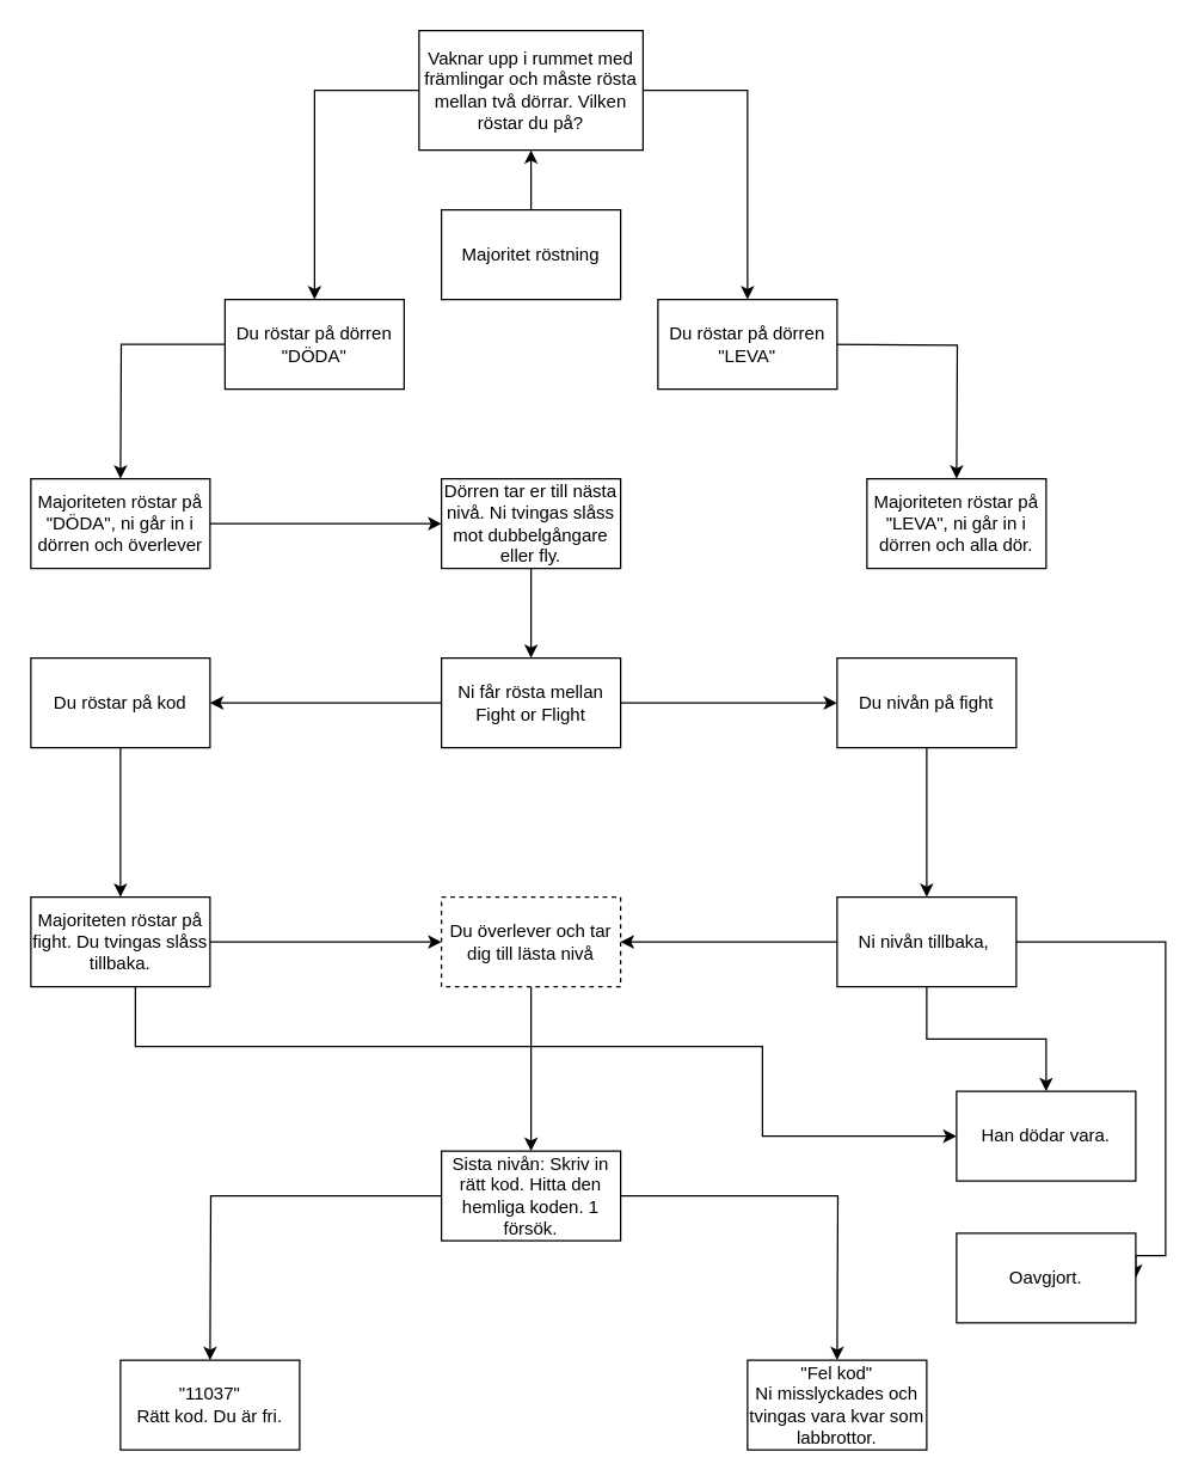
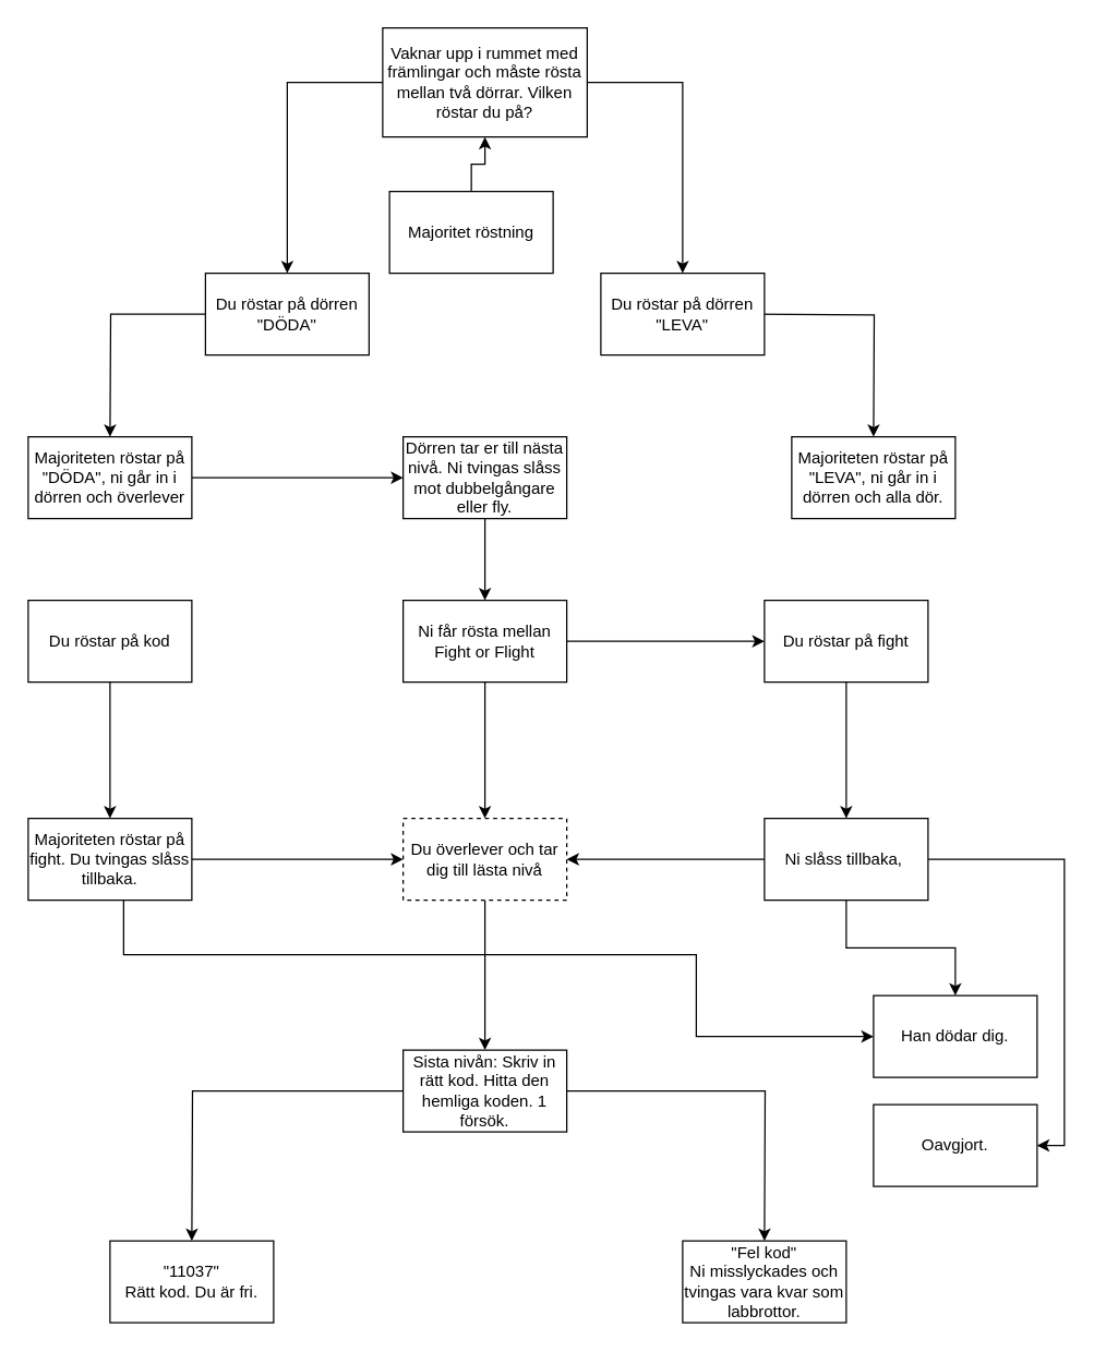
  <mxCell id="0" />
  <mxCell id="1" parent="0" />
  <mxCell id="2" style="edgeStyle=orthogonalEdgeStyle;rounded=0;orthogonalLoop=1;jettySize=auto;html=1;entryX=0.5;entryY=0;entryDx=0;entryDy=0;" parent="1" source="4" target="6" edge="1"><mxGeometry relative="1" as="geometry"><mxPoint x="210" y="240" as="targetPoint" /></mxGeometry></mxCell>
  <mxCell id="3" style="edgeStyle=orthogonalEdgeStyle;rounded=0;orthogonalLoop=1;jettySize=auto;html=1;entryX=0.5;entryY=0;entryDx=0;entryDy=0;" parent="1" source="4" target="8" edge="1"><mxGeometry relative="1" as="geometry"><mxPoint x="490" y="240" as="targetPoint" /></mxGeometry></mxCell>
  <mxCell id="4" value="Vaknar upp i rummet med främlingar och måste rösta mellan två dörrar. Vilken röstar du på?" style="rounded=0;whiteSpace=wrap;html=1;" parent="1" vertex="1"><mxGeometry x="280" y="20" width="150" height="80" as="geometry" /></mxCell>
  <mxCell id="5" style="edgeStyle=orthogonalEdgeStyle;rounded=0;orthogonalLoop=1;jettySize=auto;html=1;" parent="1" source="6" edge="1"><mxGeometry relative="1" as="geometry"><mxPoint x="80" y="320" as="targetPoint" /></mxGeometry></mxCell>
  <mxCell id="6" value="Du röstar på dörren &quot;DÖDA&quot;" style="rounded=0;whiteSpace=wrap;html=1;" parent="1" vertex="1"><mxGeometry x="150" y="200" width="120" height="60" as="geometry" /></mxCell>
  <mxCell id="7" style="edgeStyle=orthogonalEdgeStyle;rounded=0;orthogonalLoop=1;jettySize=auto;html=1;" parent="1" edge="1"><mxGeometry relative="1" as="geometry"><mxPoint x="640" y="320" as="targetPoint" /><mxPoint x="550" y="230" as="sourcePoint" /></mxGeometry></mxCell>
  <mxCell id="8" value="Du röstar på dörren &quot;LEVA&quot;" style="rounded=0;whiteSpace=wrap;html=1;" parent="1" vertex="1"><mxGeometry x="440" y="200" width="120" height="60" as="geometry" /></mxCell>
  <mxCell id="9" style="edgeStyle=orthogonalEdgeStyle;rounded=0;orthogonalLoop=1;jettySize=auto;html=1;entryX=0.5;entryY=1;entryDx=0;entryDy=0;" parent="1" source="10" target="4" edge="1"><mxGeometry relative="1" as="geometry" /></mxCell>
- <mxCell id="10" value="Majoritet röstning" style="rounded=0;whiteSpace=wrap;html=1;" parent="1" vertex="1"><mxGeometry x="295" y="140" width="120" height="60" as="geometry" /></mxCell>
+ <mxCell id="10" value="Majoritet röstning" style="rounded=0;whiteSpace=wrap;html=1;" parent="1" vertex="1"><mxGeometry x="285" y="140" width="120" height="60" as="geometry" /></mxCell>
  <mxCell id="11" style="edgeStyle=orthogonalEdgeStyle;rounded=0;orthogonalLoop=1;jettySize=auto;html=1;entryX=0;entryY=0.5;entryDx=0;entryDy=0;" parent="1" source="12" target="15" edge="1"><mxGeometry relative="1" as="geometry"><mxPoint x="280" y="390" as="targetPoint" /></mxGeometry></mxCell>
  <mxCell id="12" value="Majoriteten röstar på &quot;DÖDA&quot;, ni går in i dörren och överlever" style="rounded=0;whiteSpace=wrap;html=1;" parent="1" vertex="1"><mxGeometry x="20" y="320" width="120" height="60" as="geometry" /></mxCell>
  <mxCell id="13" value="Majoriteten röstar på &quot;LEVA&quot;, ni går in i dörren och alla dör." style="rounded=0;whiteSpace=wrap;html=1;" parent="1" vertex="1"><mxGeometry x="580" y="320" width="120" height="60" as="geometry" /></mxCell>
  <mxCell id="14" style="edgeStyle=orthogonalEdgeStyle;rounded=0;orthogonalLoop=1;jettySize=auto;html=1;" parent="1" source="15" edge="1"><mxGeometry relative="1" as="geometry"><mxPoint x="355" y="440" as="targetPoint" /></mxGeometry></mxCell>
  <mxCell id="15" value="Dörren tar er till nästa nivå. Ni tvingas slåss mot dubbelgångare eller fly." style="rounded=0;whiteSpace=wrap;html=1;" parent="1" vertex="1"><mxGeometry x="295" y="320" width="120" height="60" as="geometry" /></mxCell>
- <mxCell id="16" style="edgeStyle=orthogonalEdgeStyle;rounded=0;orthogonalLoop=1;jettySize=auto;html=1;entryX=1;entryY=0.5;entryDx=0;entryDy=0;" parent="1" source="18" target="20" edge="1"><mxGeometry relative="1" as="geometry"><mxPoint x="120" y="500" as="targetPoint" /></mxGeometry></mxCell>
+ <mxCell id="16" style="edgeStyle=orthogonalEdgeStyle;rounded=0;orthogonalLoop=1;jettySize=auto;html=1;" parent="1" source="18" target="31" edge="1"><mxGeometry relative="1" as="geometry"><mxPoint x="120" y="500" as="targetPoint" /></mxGeometry></mxCell>
  <mxCell id="17" style="edgeStyle=orthogonalEdgeStyle;rounded=0;orthogonalLoop=1;jettySize=auto;html=1;entryX=0;entryY=0.5;entryDx=0;entryDy=0;" parent="1" source="18" target="22" edge="1"><mxGeometry relative="1" as="geometry"><mxPoint x="550" y="500" as="targetPoint" /></mxGeometry></mxCell>
  <mxCell id="18" value="Ni får rösta mellan Fight or Flight" style="rounded=0;whiteSpace=wrap;html=1;" parent="1" vertex="1"><mxGeometry x="295" y="440" width="120" height="60" as="geometry" /></mxCell>
  <mxCell id="19" style="edgeStyle=orthogonalEdgeStyle;rounded=0;orthogonalLoop=1;jettySize=auto;html=1;entryX=0.5;entryY=0;entryDx=0;entryDy=0;" parent="1" source="20" target="25" edge="1"><mxGeometry relative="1" as="geometry"><mxPoint x="80" y="640" as="targetPoint" /></mxGeometry></mxCell>
  <mxCell id="20" value="Du röstar på kod" style="rounded=0;whiteSpace=wrap;html=1;" parent="1" vertex="1"><mxGeometry x="20" y="440" width="120" height="60" as="geometry" /></mxCell>
  <mxCell id="21" style="edgeStyle=orthogonalEdgeStyle;rounded=0;orthogonalLoop=1;jettySize=auto;html=1;" parent="1" source="22" edge="1"><mxGeometry relative="1" as="geometry"><mxPoint x="620" y="600" as="targetPoint" /></mxGeometry></mxCell>
- <mxCell id="22" value="Du nivån på fight" style="rounded=0;whiteSpace=wrap;html=1;" parent="1" vertex="1"><mxGeometry x="560" y="440" width="120" height="60" as="geometry" /></mxCell>
+ <mxCell id="22" value="Du röstar på fight" style="rounded=0;whiteSpace=wrap;html=1;" parent="1" vertex="1"><mxGeometry x="560" y="440" width="120" height="60" as="geometry" /></mxCell>
  <mxCell id="23" style="edgeStyle=orthogonalEdgeStyle;rounded=0;orthogonalLoop=1;jettySize=auto;html=1;entryX=0;entryY=0.5;entryDx=0;entryDy=0;" parent="1" source="25" target="31" edge="1"><mxGeometry relative="1" as="geometry" /></mxCell>
  <mxCell id="24" style="edgeStyle=orthogonalEdgeStyle;rounded=0;orthogonalLoop=1;jettySize=auto;html=1;entryX=0;entryY=0.5;entryDx=0;entryDy=0;" parent="1" source="25" target="32" edge="1"><mxGeometry relative="1" as="geometry"><Array as="points"><mxPoint x="90" y="700" /><mxPoint x="510" y="700" /><mxPoint x="510" y="760" /></Array></mxGeometry></mxCell>
  <mxCell id="25" value="Majoriteten röstar på fight. Du tvingas slåss tillbaka." style="rounded=0;whiteSpace=wrap;html=1;" parent="1" vertex="1"><mxGeometry x="20" y="600" width="120" height="60" as="geometry" /></mxCell>
  <mxCell id="26" style="edgeStyle=orthogonalEdgeStyle;rounded=0;orthogonalLoop=1;jettySize=auto;html=1;entryX=1;entryY=0.5;entryDx=0;entryDy=0;" parent="1" source="29" target="31" edge="1"><mxGeometry relative="1" as="geometry"><mxPoint x="430" y="630" as="targetPoint" /></mxGeometry></mxCell>
  <mxCell id="27" style="edgeStyle=orthogonalEdgeStyle;rounded=0;orthogonalLoop=1;jettySize=auto;html=1;entryX=0.5;entryY=0;entryDx=0;entryDy=0;" parent="1" source="29" target="32" edge="1"><mxGeometry relative="1" as="geometry" /></mxCell>
  <mxCell id="28" style="edgeStyle=orthogonalEdgeStyle;rounded=0;orthogonalLoop=1;jettySize=auto;html=1;entryX=1;entryY=0.5;entryDx=0;entryDy=0;" edge="1" parent="1" target="38"><mxGeometry relative="1" as="geometry"><mxPoint x="820" y="810" as="targetPoint" /><mxPoint x="680" y="630" as="sourcePoint" /><Array as="points"><mxPoint x="780" y="630" /><mxPoint x="780" y="840" /></Array></mxGeometry></mxCell>
- <mxCell id="29" value="Ni nivån tillbaka,&amp;nbsp;" style="rounded=0;whiteSpace=wrap;html=1;" parent="1" vertex="1"><mxGeometry x="560" y="600" width="120" height="60" as="geometry" /></mxCell>
+ <mxCell id="29" value="Ni slåss tillbaka,&amp;nbsp;" style="rounded=0;whiteSpace=wrap;html=1;" parent="1" vertex="1"><mxGeometry x="560" y="600" width="120" height="60" as="geometry" /></mxCell>
  <mxCell id="30" style="edgeStyle=orthogonalEdgeStyle;rounded=0;orthogonalLoop=1;jettySize=auto;html=1;" parent="1" source="31" edge="1"><mxGeometry relative="1" as="geometry"><mxPoint x="355" y="770" as="targetPoint" /></mxGeometry></mxCell>
  <mxCell id="31" value="Du överlever och tar dig till lästa nivå" style="rounded=0;whiteSpace=wrap;html=1;dashed=1;" parent="1" vertex="1"><mxGeometry x="295" y="600" width="120" height="60" as="geometry" /></mxCell>
- <mxCell id="32" value="Han dödar vara." style="rounded=0;whiteSpace=wrap;html=1;" parent="1" vertex="1"><mxGeometry x="640" y="730" width="120" height="60" as="geometry" /></mxCell>
+ <mxCell id="32" value="Han dödar dig." style="rounded=0;whiteSpace=wrap;html=1;" parent="1" vertex="1"><mxGeometry x="640" y="730" width="120" height="60" as="geometry" /></mxCell>
  <mxCell id="33" style="edgeStyle=orthogonalEdgeStyle;rounded=0;orthogonalLoop=1;jettySize=auto;html=1;" parent="1" source="35" edge="1"><mxGeometry relative="1" as="geometry"><mxPoint x="140" y="910" as="targetPoint" /></mxGeometry></mxCell>
  <mxCell id="34" style="edgeStyle=orthogonalEdgeStyle;rounded=0;orthogonalLoop=1;jettySize=auto;html=1;" parent="1" source="35" edge="1"><mxGeometry relative="1" as="geometry"><mxPoint x="560" y="910" as="targetPoint" /></mxGeometry></mxCell>
  <mxCell id="35" value="Sista nivån: Skriv in rätt kod. Hitta den hemliga koden. 1 försök." style="rounded=0;whiteSpace=wrap;html=1;" parent="1" vertex="1"><mxGeometry x="295" y="770" width="120" height="60" as="geometry" /></mxCell>
  <mxCell id="36" value="&quot;11037&quot;&lt;div&gt;Rätt kod. Du är fri.&lt;/div&gt;" style="rounded=0;whiteSpace=wrap;html=1;" parent="1" vertex="1"><mxGeometry x="80" y="910" width="120" height="60" as="geometry" /></mxCell>
  <mxCell id="37" value="&quot;Fel kod&quot;&lt;div&gt;Ni misslyckades och tvingas vara kvar som labbrottor.&lt;/div&gt;" style="rounded=0;whiteSpace=wrap;html=1;" parent="1" vertex="1"><mxGeometry x="500" y="910" width="120" height="60" as="geometry" /></mxCell>
- <mxCell id="38" value="Oavgjort." style="rounded=0;whiteSpace=wrap;html=1;" vertex="1" parent="1"><mxGeometry x="640" y="825" width="120" height="60" as="geometry" /></mxCell>
+ <mxCell id="38" value="Oavgjort." style="rounded=0;whiteSpace=wrap;html=1;" vertex="1" parent="1"><mxGeometry x="640" y="810" width="120" height="60" as="geometry" /></mxCell>
